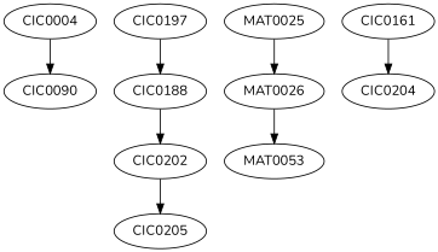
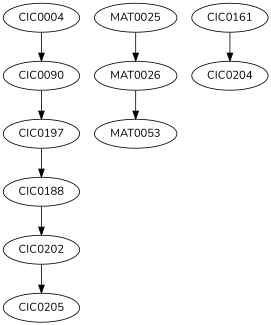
  digraph {
    fontname=Nunito
    node [fontname=Nunito]
    edge [fontname=Nunito]
    CIC0004
    CIC0090
    CIC0197
    n4 [label=CIC0188]
    CIC0202
    CIC0205
    MAT0025
    MAT0026
    MAT0053
    CIC0161
    CIC0204
    CIC0004 -> CIC0090
+   CIC0090 -> CIC0197
    CIC0197 -> n4
    n4 -> CIC0202
    CIC0202 -> CIC0205
    MAT0025 -> MAT0026
    MAT0026 -> MAT0053
    CIC0161 -> CIC0204
  }
